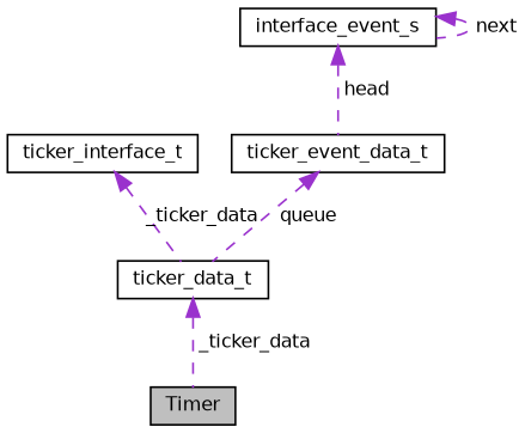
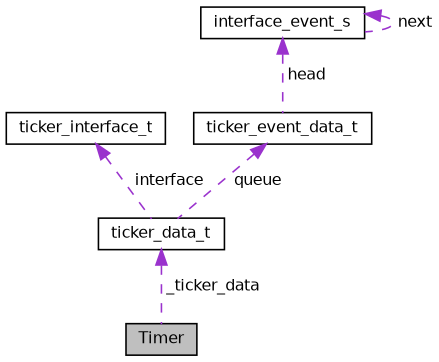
  digraph {
    node [color=black fillcolor=white fontname=Helvetica fontsize=10 shape=record style=filled]
    edge [color=darkorchid3 dir=back fontname=Helvetica fontsize=10 labelfontname=Helvetica labelfontsize=10 style=dashed]
    n1 [fillcolor=grey75 fontcolor=black height=0.2 label=Timer width=0.4]
    n2 [height=0.2 label=ticker_data_t width=0.4]
    n3 [height=0.2 label=ticker_interface_t width=0.4]
    n4 [height=0.2 label=ticker_event_data_t width=0.4]
    n5 [height=0.2 label=interface_event_s width=0.4]
    n2 -> n1 [label=" _ticker_data"]
-   n3 -> n2 [label=" _ticker_data"]
+   n3 -> n2 [label=" interface"]
    n4 -> n2 [label=" queue"]
    n5 -> n4 [label=" head"]
    n5 -> n5 [label=" next"]
  }
